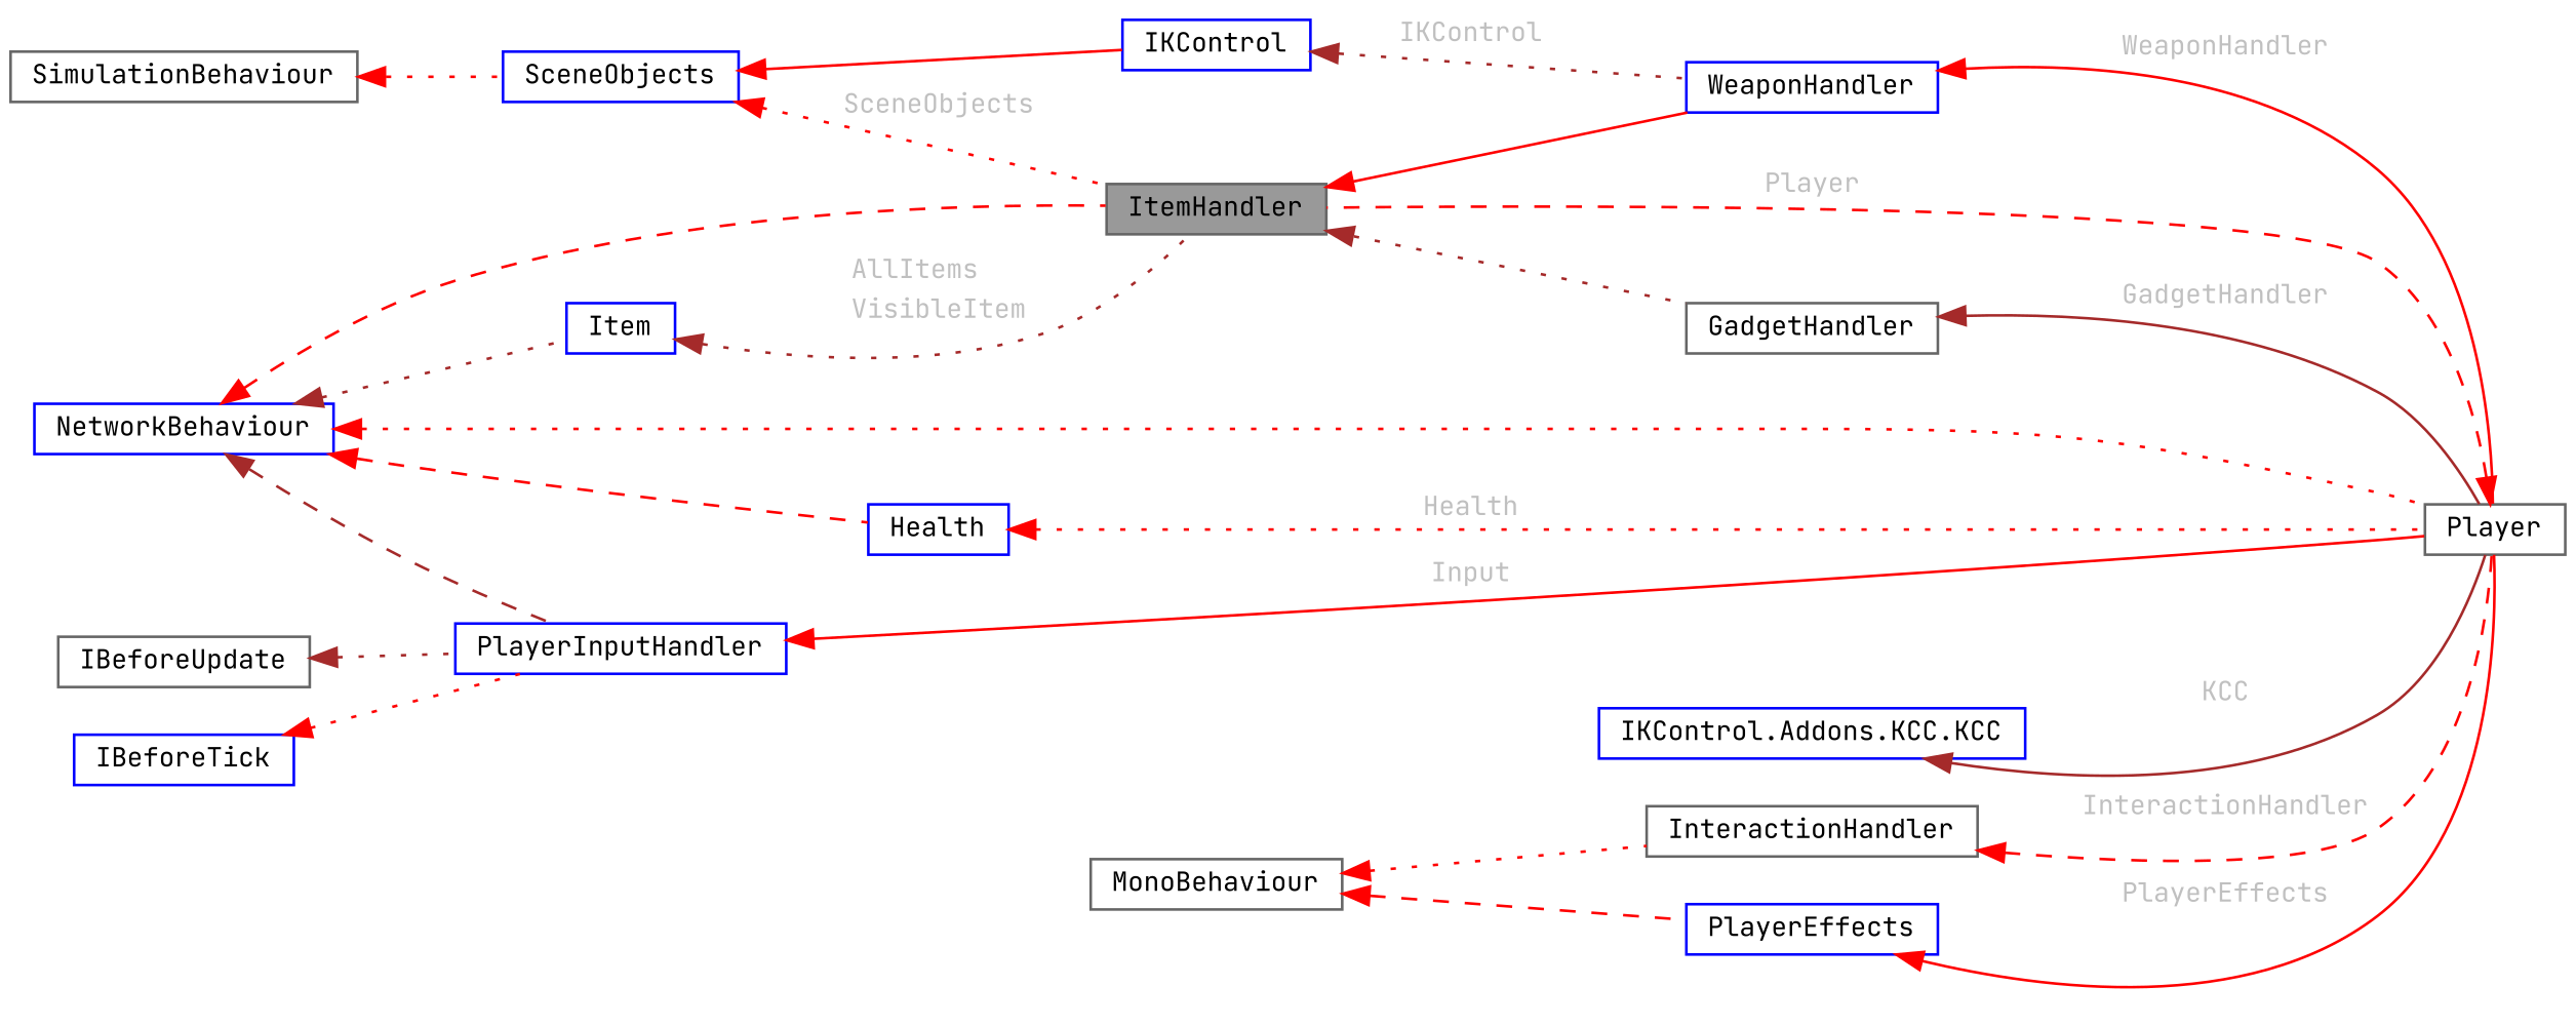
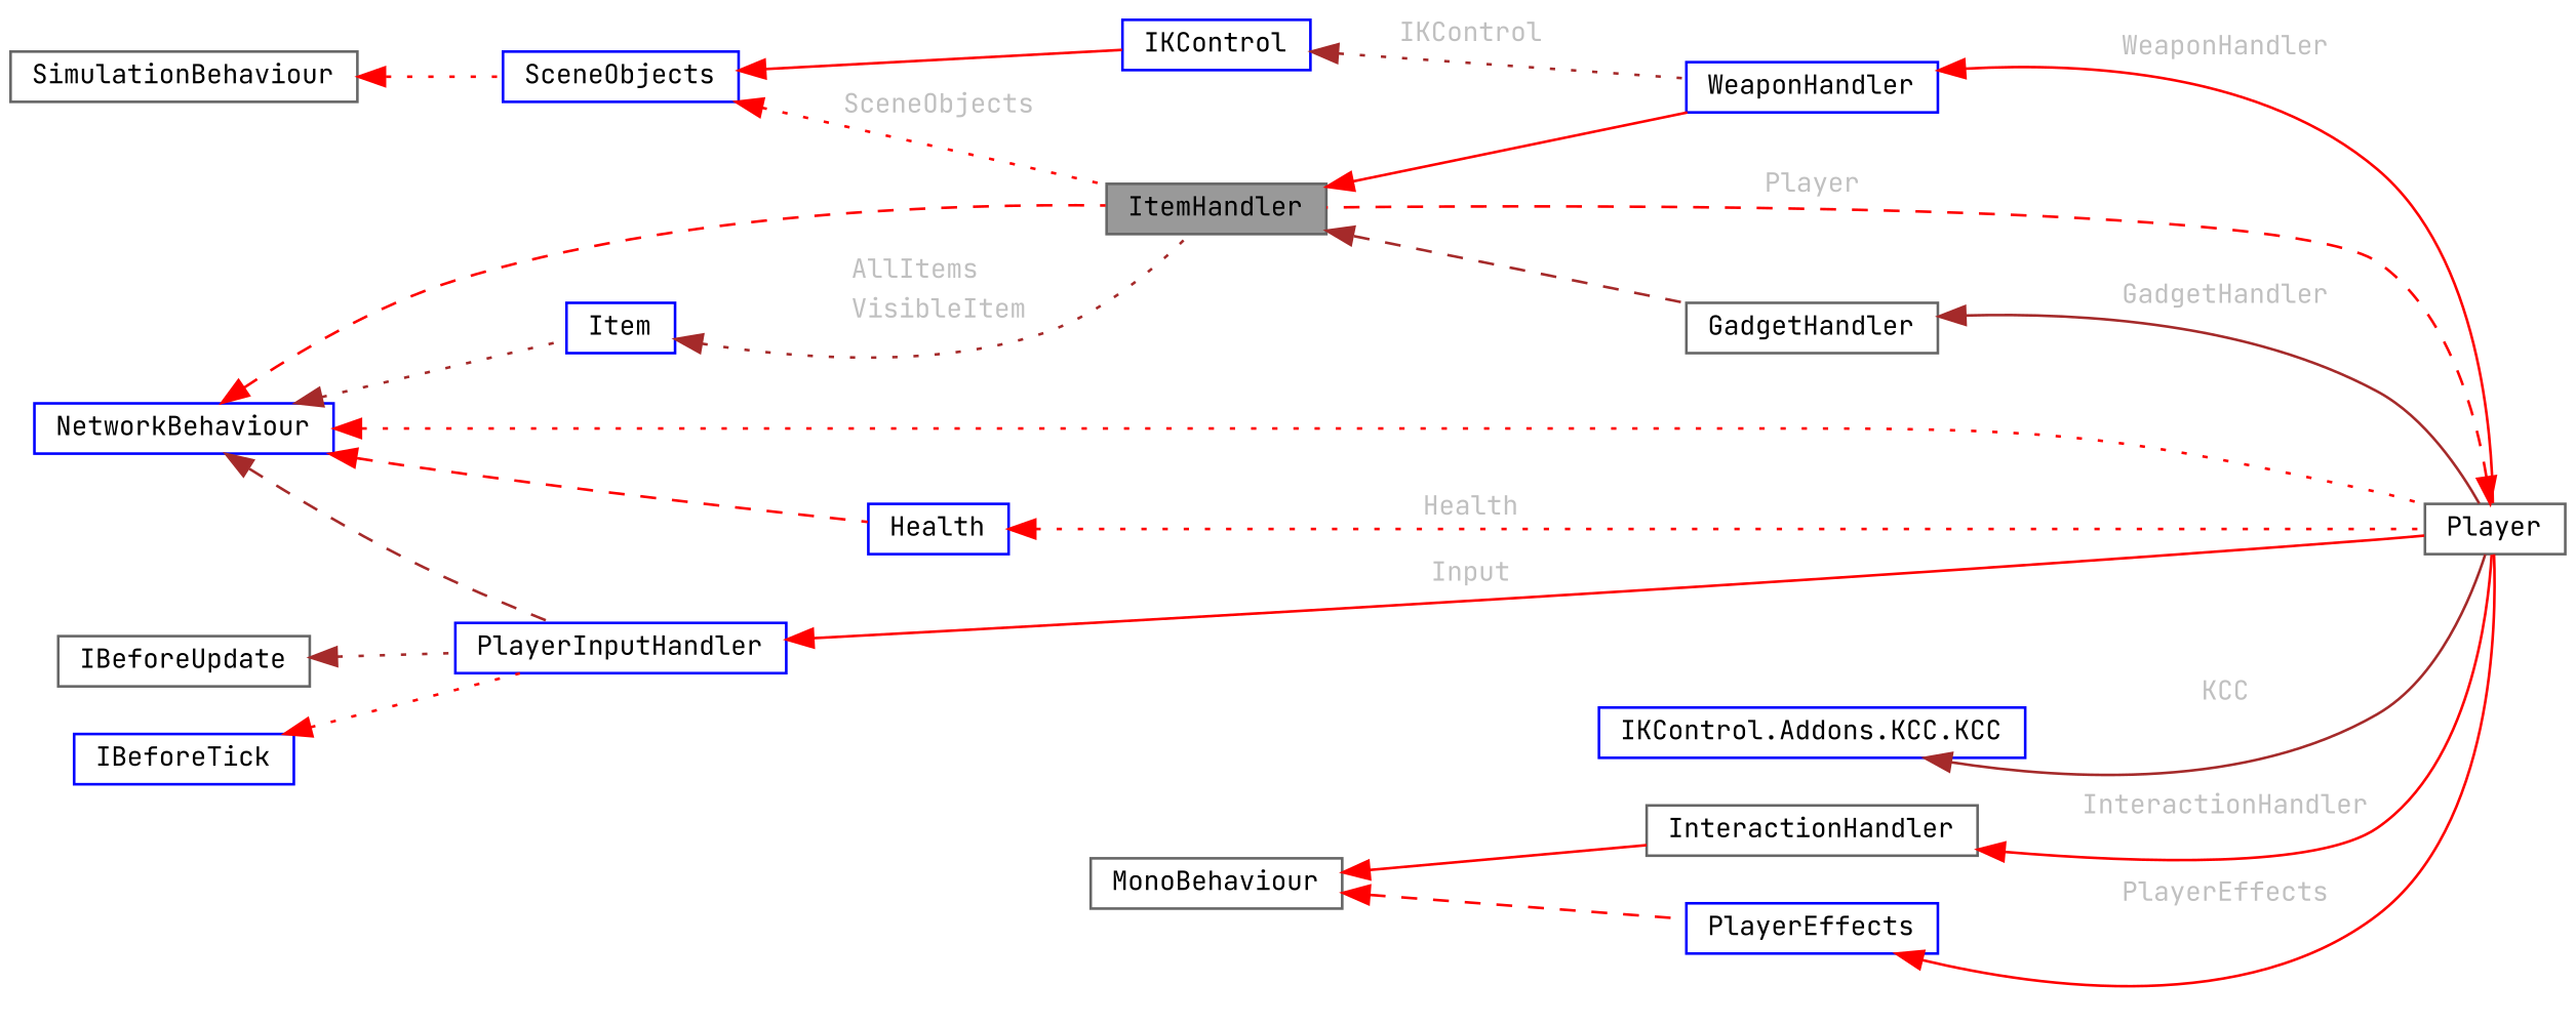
  digraph {
    fontname="JetBrains Mono"
    rankdir=LR
    node [color=blue fillcolor=white fontname="JetBrains Mono" fontsize=10 shape=box style=filled]
    edge [color=red dir=back fontname="JetBrains Mono" fontsize=10 labelfontname=Helvetica labelfontsize=10 style=dotted]
    n1 [color=gray40 fillcolor=grey60 fontcolor=black height=0.2 label=ItemHandler width=0.4]
    n2 [height=0.2 label=WeaponHandler width=0.4]
    n3 [color=gray40 height=0.2 label=GadgetHandler width=0.4]
    n4 [color=gray40 height=0.2 label=Player width=0.4]
    n5 [height=0.2 label=NetworkBehaviour width=0.4]
    n6 [height=0.2 label=Health width=0.4]
    n7 [height=0.2 label=PlayerInputHandler width=0.4]
    n8 [height=0.2 label=Item width=0.4]
    n9 [height=0.2 label="IKControl.Addons.KCC.KCC" width=0.4]
    n10 [height=0.2 label=IKControl width=0.4]
    n11 [color=gray40 height=0.2 label=MonoBehaviour width=0.4]
    n12 [color=gray40 height=0.2 label=InteractionHandler width=0.4]
    n13 [height=0.2 label=PlayerEffects width=0.4]
    n14 [color=gray40 height=0.2 label=IBeforeUpdate width=0.4]
    n15 [height=0.2 label=IBeforeTick width=0.4]
    n16 [height=0.2 label=SceneObjects width=0.4]
    n17 [color=gray40 height=0.2 label=SimulationBehaviour width=0.4]
    n1 -> n2 [style=solid]
-   n1 -> n3 [color=brown]
+   n1 -> n3 [color=brown style=dashed]
    n2 -> n4 [fontcolor=grey label=<<TABLE CELLBORDER="0" BORDER="0"><TR><TD VALIGN="top" ALIGN="LEFT" CELLPADDING="1" CELLSPACING="0">WeaponHandler</TD></TR> </TABLE>> style=solid]
    n3 -> n4 [color=brown fontcolor=grey label=<<TABLE CELLBORDER="0" BORDER="0"><TR><TD VALIGN="top" ALIGN="LEFT" CELLPADDING="1" CELLSPACING="0">GadgetHandler</TD></TR> </TABLE>> style=solid]
    n4 -> n1 [fontcolor=grey label=<<TABLE CELLBORDER="0" BORDER="0"><TR><TD VALIGN="top" ALIGN="LEFT" CELLPADDING="1" CELLSPACING="0">Player</TD></TR> </TABLE>> style=dashed]
    n5 -> n1 [style=dashed]
    n5 -> n4
    n5 -> n6 [style=dashed]
    n5 -> n7 [color=brown style=dashed]
    n5 -> n8 [color=brown]
    n6 -> n4 [fontcolor=grey label=<<TABLE CELLBORDER="0" BORDER="0"><TR><TD VALIGN="top" ALIGN="LEFT" CELLPADDING="1" CELLSPACING="0">Health</TD></TR> </TABLE>>]
    n7 -> n4 [fontcolor=grey label=<<TABLE CELLBORDER="0" BORDER="0"><TR><TD VALIGN="top" ALIGN="LEFT" CELLPADDING="1" CELLSPACING="0">Input</TD></TR> </TABLE>> style=solid]
    n8 -> n1 [color=brown fontcolor=grey label=<<TABLE CELLBORDER="0" BORDER="0"><TR><TD VALIGN="top" ALIGN="LEFT" CELLPADDING="1" CELLSPACING="0">AllItems</TD></TR> <TR><TD VALIGN="top" ALIGN="LEFT" CELLPADDING="1" CELLSPACING="0">VisibleItem</TD></TR> </TABLE>>]
    n9 -> n4 [color=brown fontcolor=grey label=<<TABLE CELLBORDER="0" BORDER="0"><TR><TD VALIGN="top" ALIGN="LEFT" CELLPADDING="1" CELLSPACING="0">KCC</TD></TR> </TABLE>> style=solid]
    n10 -> n2 [color=brown fontcolor=grey label=<<TABLE CELLBORDER="0" BORDER="0"><TR><TD VALIGN="top" ALIGN="LEFT" CELLPADDING="1" CELLSPACING="0">IKControl</TD></TR> </TABLE>>]
-   n11 -> n12
+   n11 -> n12 [style=solid]
    n11 -> n13 [style=dashed]
-   n12 -> n4 [fontcolor=grey label=<<TABLE CELLBORDER="0" BORDER="0"><TR><TD VALIGN="top" ALIGN="LEFT" CELLPADDING="1" CELLSPACING="0">InteractionHandler</TD></TR> </TABLE>> style=dashed]
+   n12 -> n4 [fontcolor=grey label=<<TABLE CELLBORDER="0" BORDER="0"><TR><TD VALIGN="top" ALIGN="LEFT" CELLPADDING="1" CELLSPACING="0">InteractionHandler</TD></TR> </TABLE>> style=solid]
    n13 -> n4 [fontcolor=grey label=<<TABLE CELLBORDER="0" BORDER="0"><TR><TD VALIGN="top" ALIGN="LEFT" CELLPADDING="1" CELLSPACING="0">PlayerEffects</TD></TR> </TABLE>> style=solid]
    n14 -> n7 [color=brown]
    n15 -> n7
    n16 -> n1 [fontcolor=grey label=<<TABLE CELLBORDER="0" BORDER="0"><TR><TD VALIGN="top" ALIGN="LEFT" CELLPADDING="1" CELLSPACING="0">SceneObjects</TD></TR> </TABLE>>]
    n16 -> n10 [style=solid]
    n17 -> n16
  }
